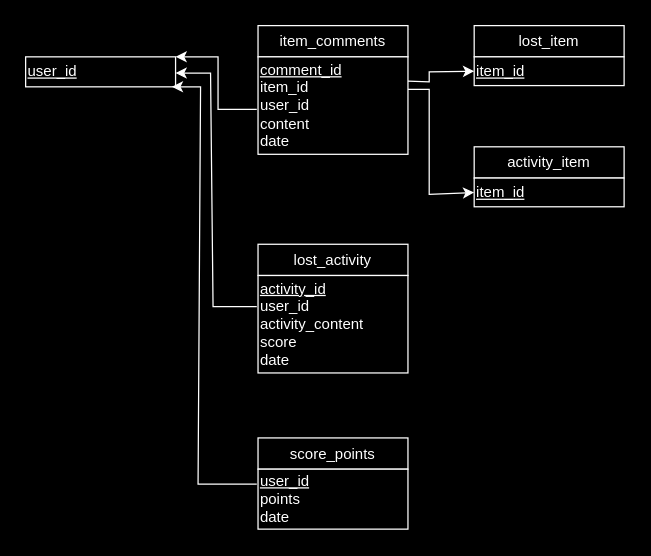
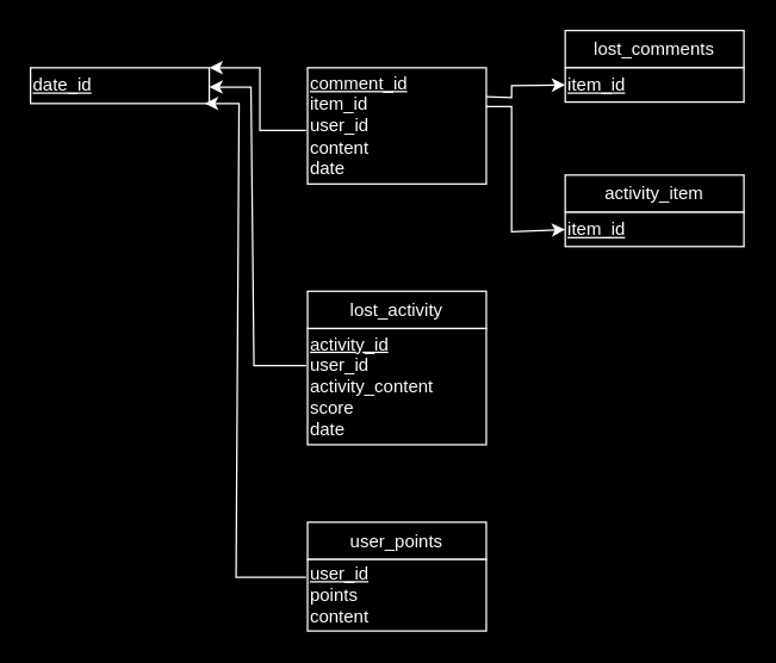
  <mxCell id="0" />
  <mxCell id="1" parent="0" />
- <mxCell id="2" value="&lt;font color=&quot;#ffffff&quot;&gt;&lt;u&gt;user_id&lt;/u&gt;&lt;/font&gt;" style="rounded=0;whiteSpace=wrap;html=1;fillColor=#000000;strokeColor=#ffffff;align=left;" vertex="1" parent="1"><mxGeometry x="20" y="45" width="120" height="24" as="geometry" /></mxCell>
- <mxCell id="3" value="&lt;font color=&quot;#ffffff&quot;&gt;item_comments&lt;/font&gt;" style="rounded=0;whiteSpace=wrap;html=1;fillColor=#000000;strokeColor=#ffffff;" vertex="1" parent="1"><mxGeometry x="206" y="20" width="120" height="25" as="geometry" /></mxCell>
+ <mxCell id="2" value="&lt;font color=&quot;#ffffff&quot;&gt;&lt;u&gt;date_id&lt;/u&gt;&lt;/font&gt;" style="rounded=0;whiteSpace=wrap;html=1;fillColor=#000000;strokeColor=#ffffff;align=left;" vertex="1" parent="1"><mxGeometry x="20" y="45" width="120" height="24" as="geometry" /></mxCell>
  <mxCell id="4" value="&lt;font color=&quot;#ffffff&quot;&gt;&lt;u&gt;comment_id&lt;/u&gt;&lt;/font&gt;&lt;div&gt;&lt;font color=&quot;#ffffff&quot;&gt;item_id&lt;/font&gt;&lt;/div&gt;&lt;div&gt;&lt;font color=&quot;#ffffff&quot;&gt;user_id&lt;/font&gt;&lt;/div&gt;&lt;div&gt;&lt;font color=&quot;#ffffff&quot;&gt;content&lt;/font&gt;&lt;/div&gt;&lt;div&gt;&lt;font color=&quot;#ffffff&quot;&gt;date&lt;/font&gt;&lt;/div&gt;" style="rounded=0;whiteSpace=wrap;html=1;fillColor=#000000;strokeColor=#ffffff;align=left;" vertex="1" parent="1"><mxGeometry x="206" y="45" width="120" height="78" as="geometry" /></mxCell>
  <mxCell id="5" value="&lt;font color=&quot;#ffffff&quot;&gt;lost_activity&lt;/font&gt;" style="rounded=0;whiteSpace=wrap;html=1;fillColor=#000000;strokeColor=#ffffff;" vertex="1" parent="1"><mxGeometry x="206" y="195" width="120" height="25" as="geometry" /></mxCell>
  <mxCell id="6" value="&lt;font color=&quot;#ffffff&quot;&gt;&lt;u&gt;activity_id&lt;/u&gt;&lt;/font&gt;&lt;div&gt;&lt;font color=&quot;#ffffff&quot;&gt;user_id&lt;/font&gt;&lt;/div&gt;&lt;div&gt;&lt;font color=&quot;#ffffff&quot;&gt;activity_content&lt;/font&gt;&lt;/div&gt;&lt;div&gt;&lt;font color=&quot;#ffffff&quot;&gt;score&lt;/font&gt;&lt;/div&gt;&lt;div&gt;&lt;font color=&quot;#ffffff&quot;&gt;date&lt;/font&gt;&lt;/div&gt;" style="rounded=0;whiteSpace=wrap;html=1;fillColor=#000000;strokeColor=#ffffff;align=left;" vertex="1" parent="1"><mxGeometry x="206" y="220" width="120" height="78" as="geometry" /></mxCell>
- <mxCell id="7" value="&lt;font color=&quot;#ffffff&quot;&gt;score_points&lt;/font&gt;" style="rounded=0;whiteSpace=wrap;html=1;fillColor=#000000;strokeColor=#ffffff;" vertex="1" parent="1"><mxGeometry x="206" y="350" width="120" height="25" as="geometry" /></mxCell>
- <mxCell id="8" value="&lt;font color=&quot;#ffffff&quot;&gt;&lt;u&gt;user_id&lt;/u&gt;&lt;/font&gt;&lt;div&gt;&lt;font color=&quot;#ffffff&quot;&gt;points&lt;/font&gt;&lt;/div&gt;&lt;div&gt;&lt;font color=&quot;#ffffff&quot;&gt;date&lt;/font&gt;&lt;/div&gt;" style="rounded=0;whiteSpace=wrap;html=1;fillColor=#000000;strokeColor=#ffffff;align=left;" vertex="1" parent="1"><mxGeometry x="206" y="375" width="120" height="48" as="geometry" /></mxCell>
+ <mxCell id="7" value="&lt;font color=&quot;#ffffff&quot;&gt;user_points&lt;/font&gt;" style="rounded=0;whiteSpace=wrap;html=1;fillColor=#000000;strokeColor=#ffffff;" vertex="1" parent="1"><mxGeometry x="206" y="350" width="120" height="25" as="geometry" /></mxCell>
+ <mxCell id="8" value="&lt;font color=&quot;#ffffff&quot;&gt;&lt;u&gt;user_id&lt;/u&gt;&lt;/font&gt;&lt;div&gt;&lt;font color=&quot;#ffffff&quot;&gt;points&lt;/font&gt;&lt;/div&gt;&lt;div&gt;&lt;font color=&quot;#ffffff&quot;&gt;content&lt;/font&gt;&lt;/div&gt;" style="rounded=0;whiteSpace=wrap;html=1;fillColor=#000000;strokeColor=#ffffff;align=left;" vertex="1" parent="1"><mxGeometry x="206" y="375" width="120" height="48" as="geometry" /></mxCell>
  <mxCell id="9" value="" style="endArrow=classic;html=1;rounded=0;entryX=1;entryY=0;entryDx=0;entryDy=0;strokeColor=#ffffff;" edge="1" parent="1" target="2"><mxGeometry width="50" height="50" relative="1" as="geometry"><mxPoint x="205" y="87" as="sourcePoint" /><mxPoint x="206" y="97" as="targetPoint" /><Array as="points"><mxPoint x="174" y="87" /><mxPoint x="174" y="45" /></Array></mxGeometry></mxCell>
  <mxCell id="10" value="" style="endArrow=classic;html=1;rounded=0;entryX=1;entryY=0;entryDx=0;entryDy=0;strokeColor=#ffffff;" edge="1" parent="1"><mxGeometry width="50" height="50" relative="1" as="geometry"><mxPoint x="205" y="245" as="sourcePoint" /><mxPoint x="140" y="58" as="targetPoint" /><Array as="points"><mxPoint x="170" y="245" /><mxPoint x="168" y="58" /></Array></mxGeometry></mxCell>
  <mxCell id="11" value="" style="endArrow=classic;html=1;rounded=0;entryX=1;entryY=0;entryDx=0;entryDy=0;strokeColor=#ffffff;" edge="1" parent="1"><mxGeometry width="50" height="50" relative="1" as="geometry"><mxPoint x="205" y="387" as="sourcePoint" /><mxPoint x="137" y="69" as="targetPoint" /><Array as="points"><mxPoint x="158" y="387" /><mxPoint x="160" y="69" /></Array></mxGeometry></mxCell>
- <mxCell id="12" value="&lt;font color=&quot;#ffffff&quot;&gt;lost_item&lt;/font&gt;" style="rounded=0;whiteSpace=wrap;html=1;fillColor=#000000;strokeColor=#ffffff;" vertex="1" parent="1"><mxGeometry x="379" y="20" width="120" height="25" as="geometry" /></mxCell>
+ <mxCell id="12" value="&lt;font color=&quot;#ffffff&quot;&gt;lost_comments&lt;/font&gt;" style="rounded=0;whiteSpace=wrap;html=1;fillColor=#000000;strokeColor=#ffffff;" vertex="1" parent="1"><mxGeometry x="379" y="20" width="120" height="25" as="geometry" /></mxCell>
  <mxCell id="13" value="&lt;font color=&quot;#ffffff&quot;&gt;&lt;u&gt;item_id&lt;/u&gt;&lt;/font&gt;" style="rounded=0;whiteSpace=wrap;html=1;fillColor=#000000;strokeColor=#ffffff;align=left;" vertex="1" parent="1"><mxGeometry x="379" y="45" width="120" height="23" as="geometry" /></mxCell>
  <mxCell id="14" value="&lt;font color=&quot;#ffffff&quot;&gt;activity_item&lt;/font&gt;" style="rounded=0;whiteSpace=wrap;html=1;fillColor=#000000;strokeColor=#ffffff;" vertex="1" parent="1"><mxGeometry x="379" y="117" width="120" height="25" as="geometry" /></mxCell>
  <mxCell id="15" value="&lt;font color=&quot;#ffffff&quot;&gt;&lt;u&gt;item_id&lt;/u&gt;&lt;/font&gt;" style="rounded=0;whiteSpace=wrap;html=1;fillColor=#000000;strokeColor=#ffffff;align=left;" vertex="1" parent="1"><mxGeometry x="379" y="142" width="120" height="23" as="geometry" /></mxCell>
  <mxCell id="16" value="" style="endArrow=classic;html=1;rounded=0;entryX=0;entryY=0.5;entryDx=0;entryDy=0;strokeColor=#ffffff;exitX=1;exitY=0.25;exitDx=0;exitDy=0;" edge="1" parent="1" source="4" target="13"><mxGeometry width="50" height="50" relative="1" as="geometry"><mxPoint x="388" y="102" as="sourcePoint" /><mxPoint x="323" y="60" as="targetPoint" /><Array as="points"><mxPoint x="343" y="65" /><mxPoint x="343" y="57" /></Array></mxGeometry></mxCell>
  <mxCell id="17" value="" style="endArrow=classic;html=1;rounded=0;entryX=0;entryY=0.5;entryDx=0;entryDy=0;strokeColor=#ffffff;exitX=1;exitY=0.25;exitDx=0;exitDy=0;" edge="1" parent="1" target="15"><mxGeometry width="50" height="50" relative="1" as="geometry"><mxPoint x="326" y="71" as="sourcePoint" /><mxPoint x="379" y="63" as="targetPoint" /><Array as="points"><mxPoint x="343" y="71" /><mxPoint x="343" y="155" /></Array></mxGeometry></mxCell>
